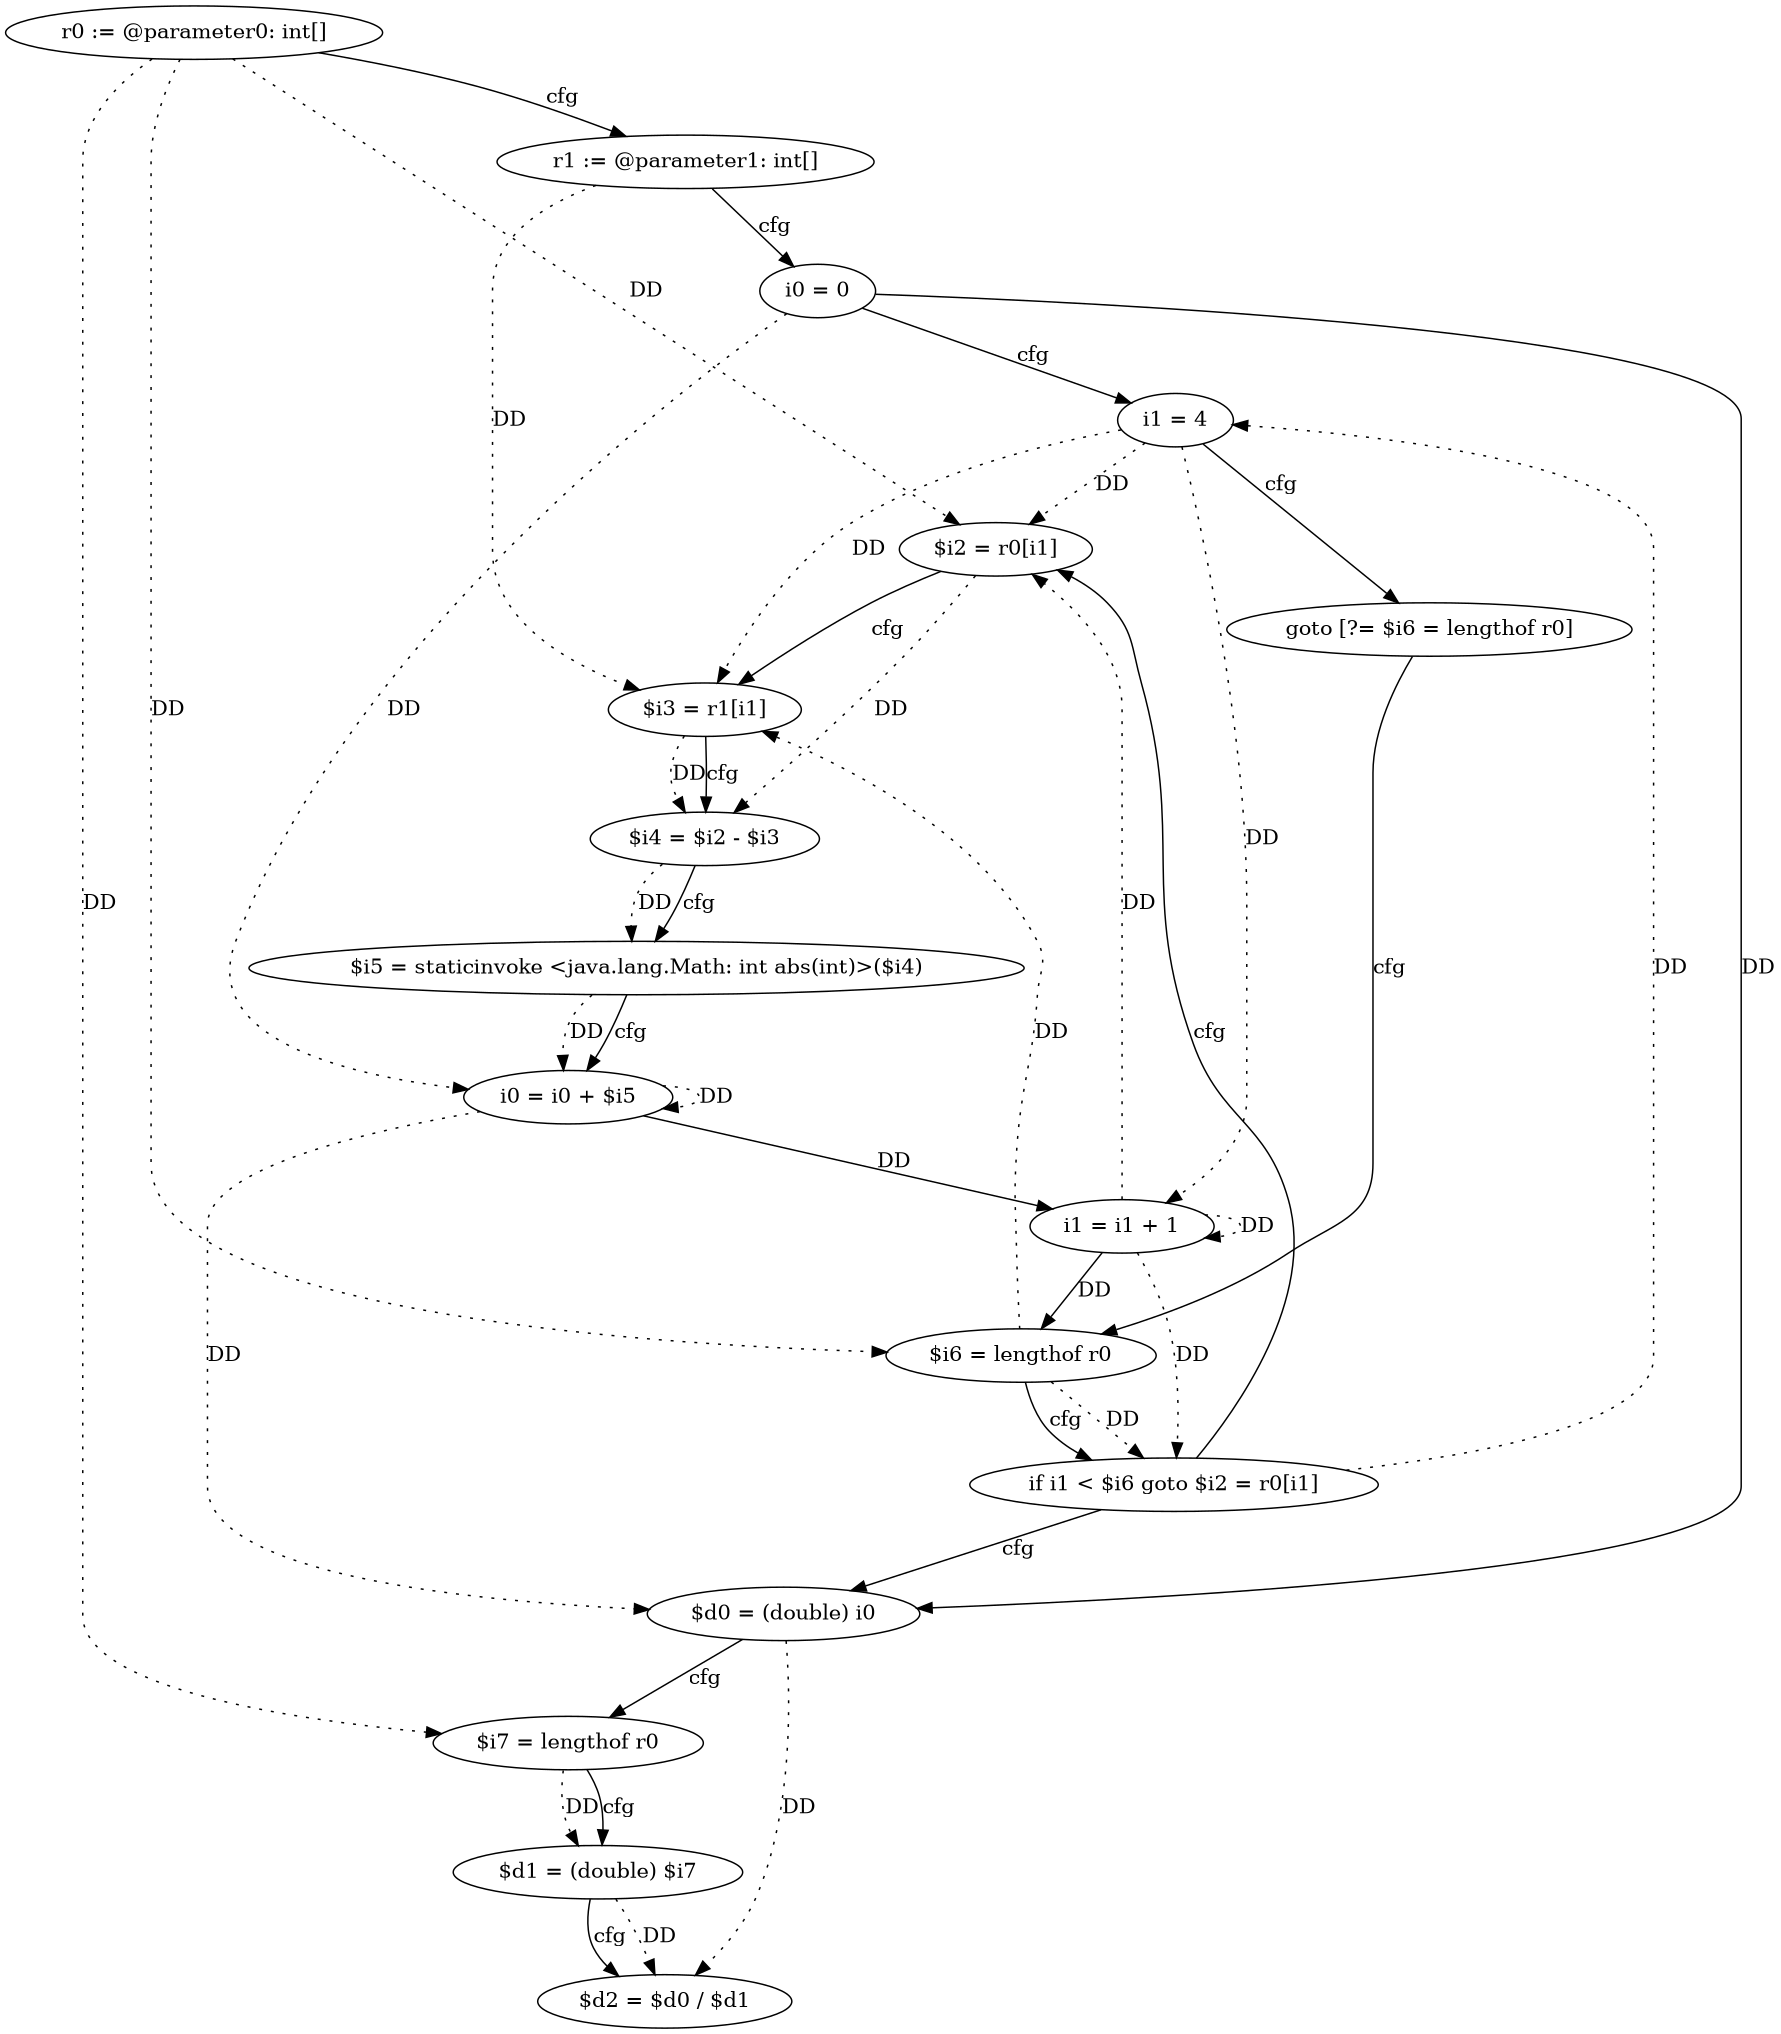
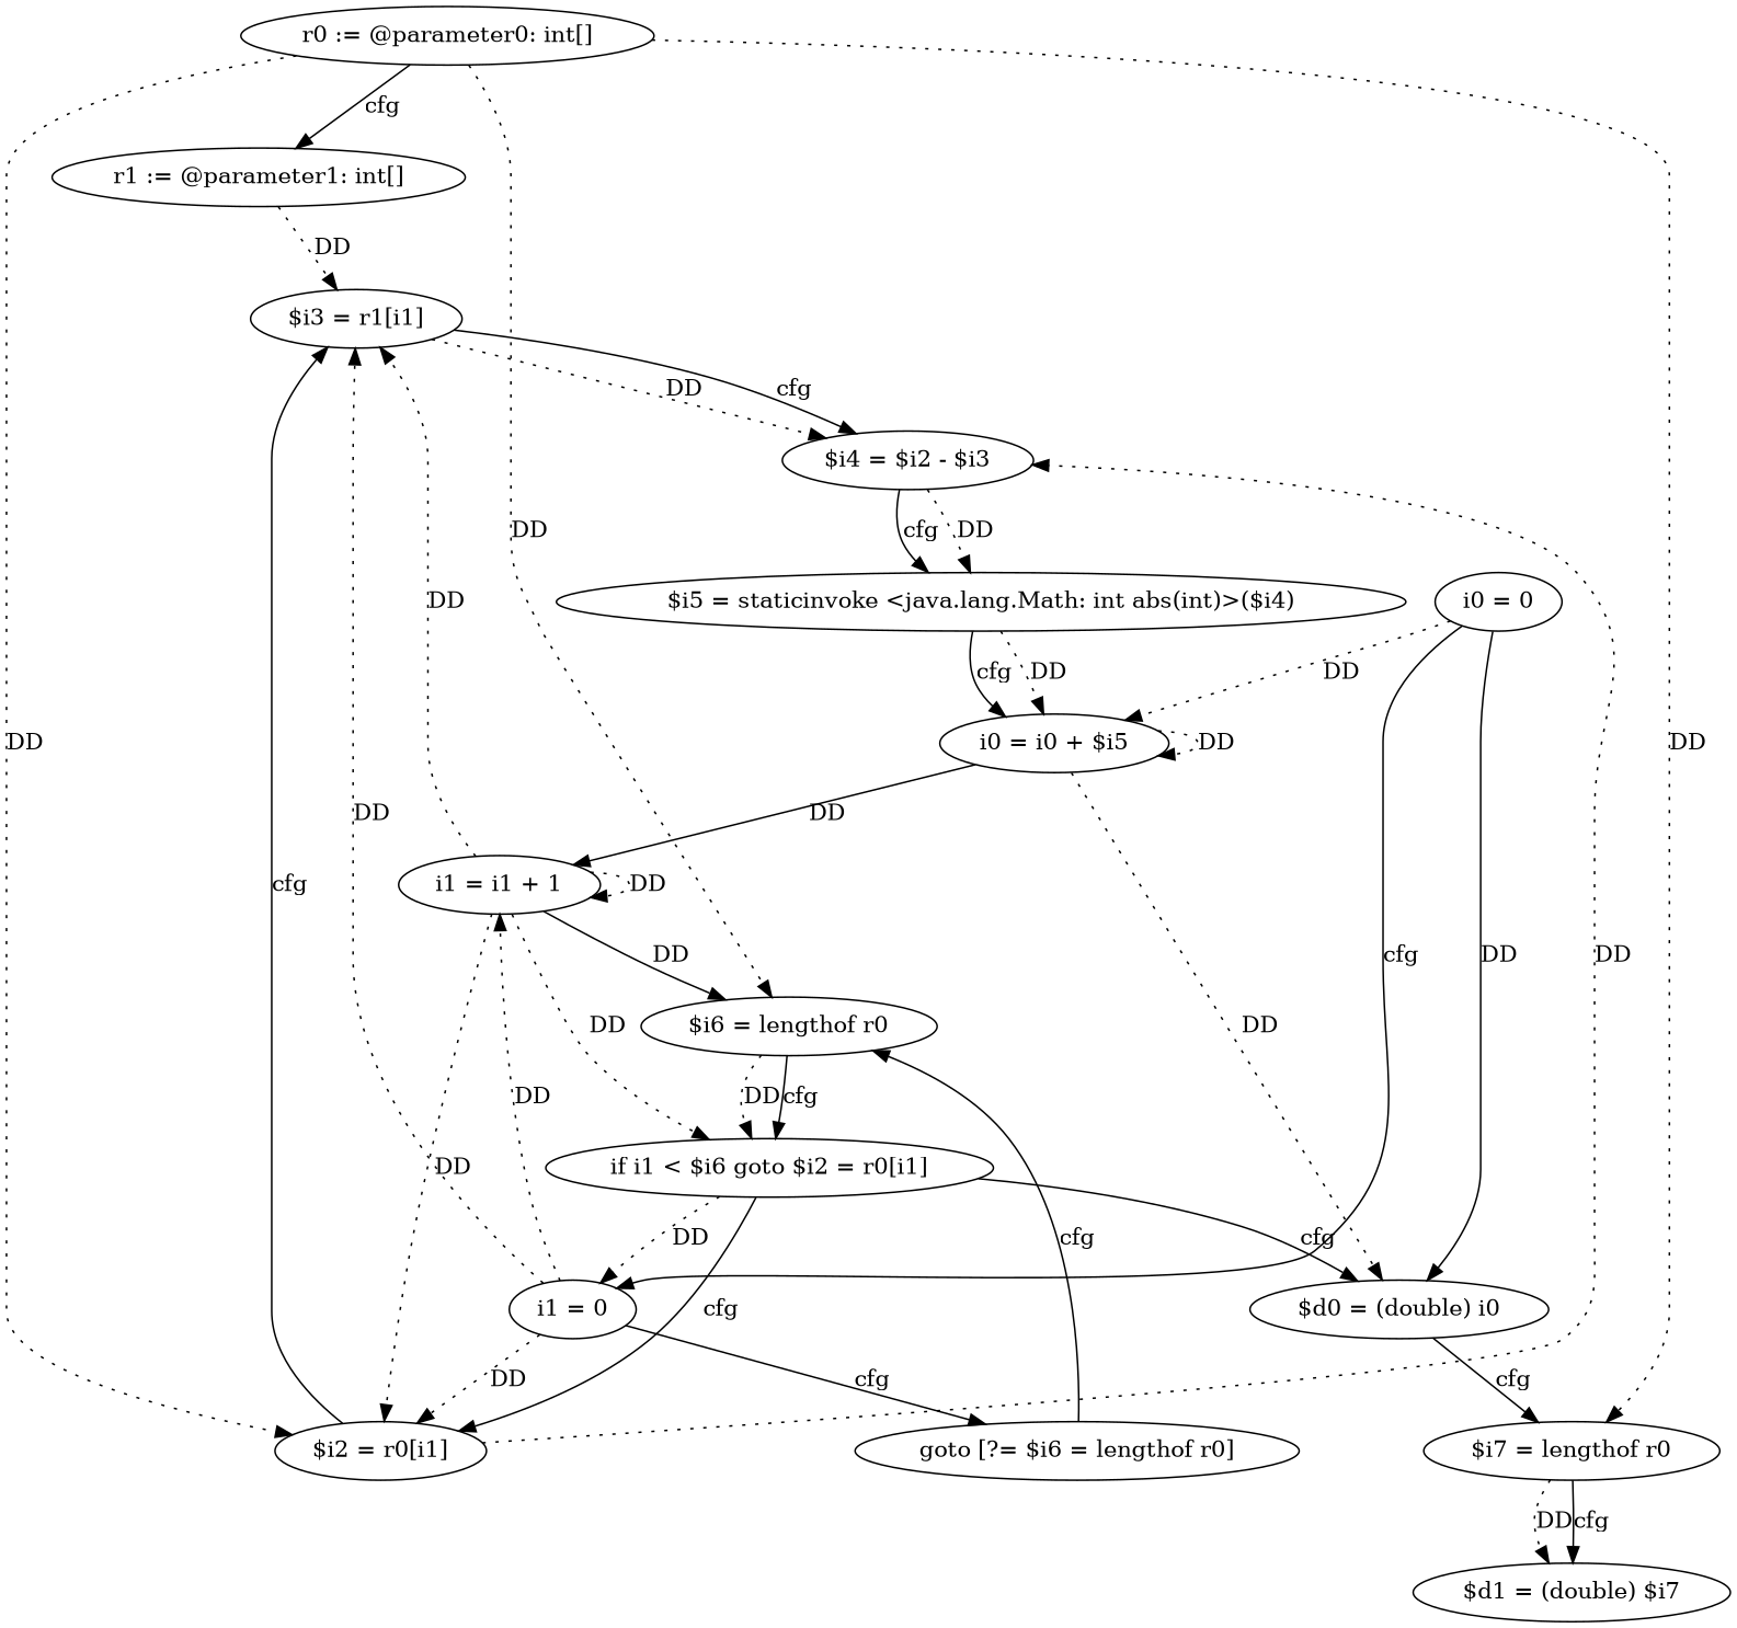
  digraph {
    edge [style=dotted]
    n1 [label="r0 := @parameter0: int[]"]
    n2 [label="r1 := @parameter1: int[]"]
    n3 [label="$i2 = r0[i1]"]
    n4 [label="$i6 = lengthof r0"]
    n5 [label="$i7 = lengthof r0"]
    n6 [label="i0 = 0"]
    n7 [label="$i3 = r1[i1]"]
    n8 [label="$i4 = $i2 - $i3"]
    n9 [label="if i1 < $i6 goto $i2 = r0[i1]"]
    n10 [label="$d1 = (double) $i7"]
-   n11 [label="i1 = 4"]
+   n11 [label="i1 = 0"]
    n12 [label="i0 = i0 + $i5"]
    n13 [label="$d0 = (double) i0"]
    n14 [label="goto [?= $i6 = lengthof r0]"]
    n15 [label="i1 = i1 + 1"]
-   n16 [label="$d2 = $d0 / $d1"]
    n17 [label="$i5 = staticinvoke <java.lang.Math: int abs(int)>($i4)"]
    n1 -> n2 [label=cfg style=""]
    n1 -> n3 [label=DD]
    n1 -> n4 [label=DD]
    n1 -> n5 [label=DD]
-   n2 -> n6 [label=cfg style=""]
    n2 -> n7 [label=DD]
    n3 -> n7 [label=cfg style=""]
    n3 -> n8 [label=DD]
    n4 -> n9 [label=DD]
    n4 -> n9 [label=cfg style=""]
    n5 -> n10 [label=DD]
    n5 -> n10 [label=cfg style=""]
    n6 -> n11 [label=cfg style=""]
    n6 -> n12 [label=DD]
    n6 -> n13 [label=DD style=solid]
    n7 -> n8 [label=DD]
    n7 -> n8 [label=cfg style=""]
    n8 -> n17 [label=DD]
    n8 -> n17 [label=cfg style=""]
    n9 -> n3 [label=cfg style=""]
    n9 -> n11 [label=DD]
    n9 -> n13 [label=cfg style=""]
-   n10 -> n16 [label=DD]
-   n10 -> n16 [label=cfg style=""]
    n11 -> n3 [label=DD]
    n11 -> n7 [label=DD]
    n11 -> n14 [label=cfg style=""]
    n11 -> n15 [label=DD]
    n12 -> n12 [label=DD]
    n12 -> n13 [label=DD]
    n12 -> n15 [label=DD style=""]
    n13 -> n5 [label=cfg style=""]
-   n13 -> n16 [label=DD]
    n14 -> n4 [label=cfg style=""]
    n15 -> n3 [label=DD]
    n15 -> n4 [label=DD style=""]
-   n4 -> n7 [label=DD]
+   n15 -> n7 [label=DD]
    n15 -> n9 [label=DD]
    n15 -> n15 [label=DD]
    n17 -> n12 [label=DD]
    n17 -> n12 [label=cfg style=""]
  }
